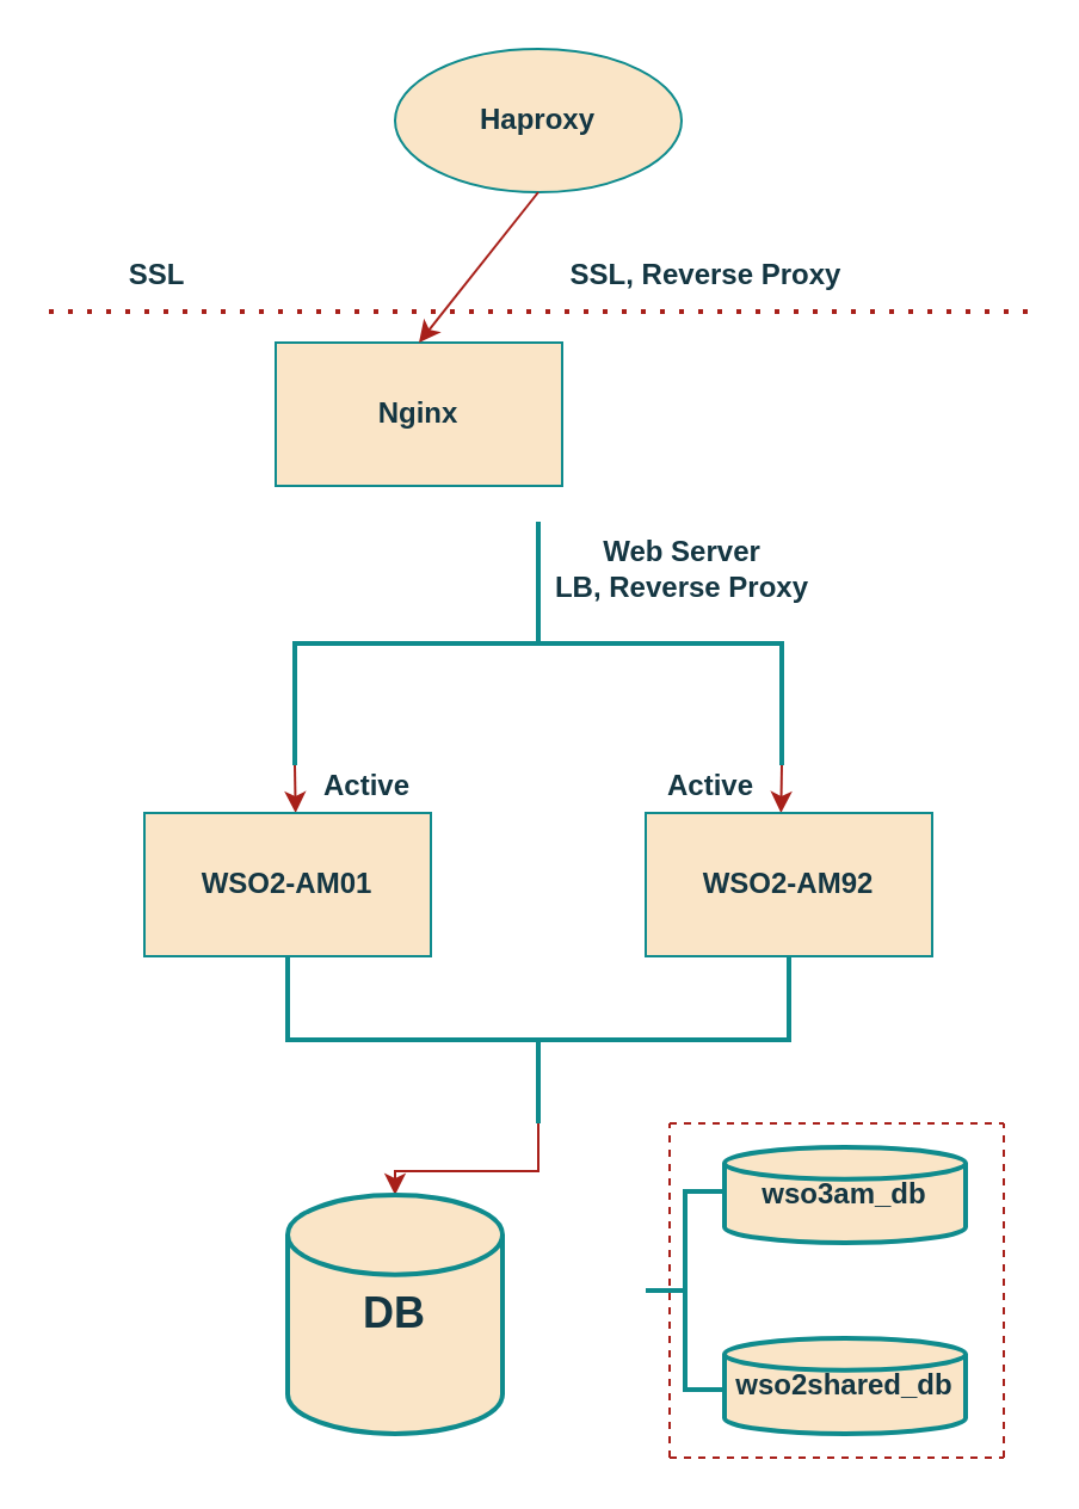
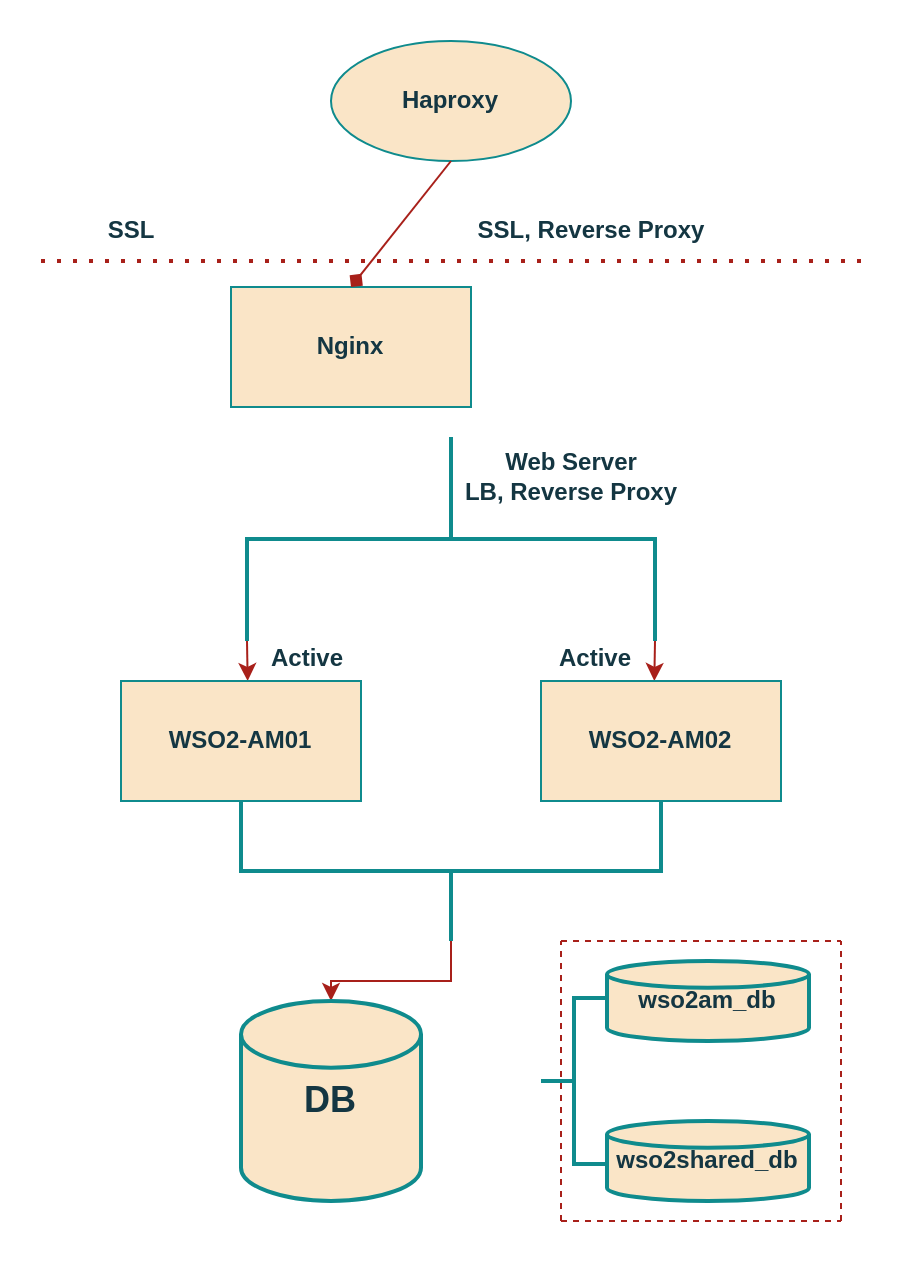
  <mxCell id="0" />
  <mxCell id="1" parent="0" />
  <mxCell id="2" value="Nginx" style="rounded=0;whiteSpace=wrap;html=1;fontStyle=1;labelBackgroundColor=none;fillColor=#FAE5C7;strokeColor=#0F8B8D;fontColor=#143642;" parent="1" vertex="1"><mxGeometry x="115" y="143" width="120" height="60" as="geometry" /></mxCell>
  <mxCell id="3" value="Haproxy" style="ellipse;whiteSpace=wrap;html=1;fontStyle=1;labelBackgroundColor=none;fillColor=#FAE5C7;strokeColor=#0F8B8D;fontColor=#143642;" parent="1" vertex="1"><mxGeometry x="165" y="20" width="120" height="60" as="geometry" /></mxCell>
- <mxCell id="4" value="" style="endArrow=classic;html=1;rounded=0;exitX=0.5;exitY=1;exitDx=0;exitDy=0;entryX=0.5;entryY=0;entryDx=0;entryDy=0;labelBackgroundColor=none;strokeColor=#A8201A;fontColor=default;" parent="1" source="3" target="2" edge="1"><mxGeometry width="50" height="50" relative="1" as="geometry"><mxPoint x="260" y="370" as="sourcePoint" /><mxPoint x="310" y="320" as="targetPoint" /></mxGeometry></mxCell>
+ <mxCell id="4" value="" style="endArrow=diamond;html=1;rounded=0;exitX=0.5;exitY=1;exitDx=0;exitDy=0;entryX=0.5;entryY=0;entryDx=0;entryDy=0;labelBackgroundColor=none;strokeColor=#A8201A;fontColor=default;" parent="1" source="3" target="2" edge="1"><mxGeometry width="50" height="50" relative="1" as="geometry"><mxPoint x="260" y="370" as="sourcePoint" /><mxPoint x="310" y="320" as="targetPoint" /></mxGeometry></mxCell>
  <mxCell id="5" style="edgeStyle=orthogonalEdgeStyle;rounded=0;orthogonalLoop=1;jettySize=auto;html=1;exitX=1;exitY=0;exitDx=0;exitDy=0;exitPerimeter=0;fontFamily=Helvetica;fontSize=12;fontColor=default;labelBackgroundColor=none;strokeColor=#A8201A;" parent="1" source="7" edge="1"><mxGeometry relative="1" as="geometry"><mxPoint x="326.667" y="340" as="targetPoint" /></mxGeometry></mxCell>
  <mxCell id="6" style="edgeStyle=orthogonalEdgeStyle;rounded=0;orthogonalLoop=1;jettySize=auto;html=1;exitX=1;exitY=1;exitDx=0;exitDy=0;exitPerimeter=0;fontFamily=Helvetica;fontSize=12;fontColor=default;labelBackgroundColor=none;strokeColor=#A8201A;" parent="1" source="7" edge="1"><mxGeometry relative="1" as="geometry"><mxPoint x="123.333" y="340" as="targetPoint" /></mxGeometry></mxCell>
  <mxCell id="7" value="" style="strokeWidth=2;html=1;shape=mxgraph.flowchart.annotation_2;align=left;labelPosition=right;pointerEvents=1;direction=south;labelBackgroundColor=none;fillColor=#FAE5C7;strokeColor=#0F8B8D;fontColor=#143642;rounded=0;" parent="1" vertex="1"><mxGeometry x="123" y="218" width="204" height="102" as="geometry" /></mxCell>
  <mxCell id="8" value="WSO2-AM01" style="rounded=0;whiteSpace=wrap;html=1;fontStyle=1;labelBackgroundColor=none;fillColor=#FAE5C7;strokeColor=#0F8B8D;fontColor=#143642;" parent="1" vertex="1"><mxGeometry x="60" y="340" width="120" height="60" as="geometry" /></mxCell>
- <mxCell id="9" value="WSO2-AM92" style="rounded=0;whiteSpace=wrap;html=1;fontStyle=1;labelBackgroundColor=none;fillColor=#FAE5C7;strokeColor=#0F8B8D;fontColor=#143642;" parent="1" vertex="1"><mxGeometry x="270" y="340" width="120" height="60" as="geometry" /></mxCell>
+ <mxCell id="9" value="WSO2-AM02" style="rounded=0;whiteSpace=wrap;html=1;fontStyle=1;labelBackgroundColor=none;fillColor=#FAE5C7;strokeColor=#0F8B8D;fontColor=#143642;" parent="1" vertex="1"><mxGeometry x="270" y="340" width="120" height="60" as="geometry" /></mxCell>
  <mxCell id="10" value="&lt;b&gt;Active&lt;/b&gt;" style="text;html=1;align=center;verticalAlign=middle;resizable=0;points=[];autosize=1;strokeColor=none;fillColor=none;labelBackgroundColor=none;fontColor=#143642;rounded=0;" parent="1" vertex="1"><mxGeometry x="123" y="314" width="60" height="30" as="geometry" /></mxCell>
  <mxCell id="11" value="&lt;b&gt;Active&lt;/b&gt;" style="text;html=1;align=center;verticalAlign=middle;resizable=0;points=[];autosize=1;strokeColor=none;fillColor=none;labelBackgroundColor=none;fontColor=#143642;rounded=0;" parent="1" vertex="1"><mxGeometry x="267" y="314" width="60" height="30" as="geometry" /></mxCell>
  <mxCell id="12" value="&lt;b&gt;SSL, Reverse Proxy&lt;/b&gt;" style="text;html=1;align=center;verticalAlign=middle;resizable=0;points=[];autosize=1;strokeColor=none;fillColor=none;labelBackgroundColor=none;fontColor=#143642;rounded=0;" parent="1" vertex="1"><mxGeometry x="225" y="100" width="140" height="30" as="geometry" /></mxCell>
  <mxCell id="13" value="&lt;b&gt;Web Server&lt;br&gt;LB, Reverse Proxy&lt;/b&gt;" style="text;html=1;align=center;verticalAlign=middle;resizable=0;points=[];autosize=1;strokeColor=none;fillColor=none;labelBackgroundColor=none;fontColor=#143642;rounded=0;" parent="1" vertex="1"><mxGeometry x="220" y="218" width="130" height="40" as="geometry" /></mxCell>
  <mxCell id="14" value="" style="edgeStyle=orthogonalEdgeStyle;rounded=0;orthogonalLoop=1;jettySize=auto;html=1;fontFamily=Helvetica;fontSize=12;fontColor=default;labelBackgroundColor=none;strokeColor=#A8201A;" parent="1" source="15" target="16" edge="1"><mxGeometry relative="1" as="geometry" /></mxCell>
  <mxCell id="15" value="" style="strokeWidth=2;html=1;shape=mxgraph.flowchart.annotation_2;align=left;labelPosition=right;pointerEvents=1;direction=north;labelBackgroundColor=none;fillColor=#FAE5C7;strokeColor=#0F8B8D;fontColor=#143642;rounded=0;" parent="1" vertex="1"><mxGeometry x="120" y="400" width="210" height="70" as="geometry" /></mxCell>
  <mxCell id="16" value="&lt;b&gt;&lt;font style=&quot;font-size: 18px;&quot;&gt;DB&lt;/font&gt;&lt;/b&gt;" style="strokeWidth=2;html=1;shape=mxgraph.flowchart.database;whiteSpace=wrap;labelBackgroundColor=none;fillColor=#FAE5C7;strokeColor=#0F8B8D;fontColor=#143642;rounded=0;" parent="1" vertex="1"><mxGeometry x="120" y="500" width="90" height="100" as="geometry" /></mxCell>
  <mxCell id="17" value="" style="strokeWidth=2;html=1;shape=mxgraph.flowchart.annotation_2;align=left;labelPosition=right;pointerEvents=1;labelBackgroundColor=none;fillColor=#FAE5C7;strokeColor=#0F8B8D;fontColor=#143642;rounded=0;" parent="1" vertex="1"><mxGeometry x="270" y="498.5" width="33" height="83" as="geometry" /></mxCell>
- <mxCell id="18" value="&lt;b&gt;wso3am_db&lt;/b&gt;" style="strokeWidth=2;html=1;shape=mxgraph.flowchart.database;whiteSpace=wrap;labelBackgroundColor=none;fillColor=#FAE5C7;strokeColor=#0F8B8D;fontColor=#143642;rounded=0;" parent="1" vertex="1"><mxGeometry x="303" y="480" width="101" height="40" as="geometry" /></mxCell>
+ <mxCell id="18" value="&lt;b&gt;wso2am_db&lt;/b&gt;" style="strokeWidth=2;html=1;shape=mxgraph.flowchart.database;whiteSpace=wrap;labelBackgroundColor=none;fillColor=#FAE5C7;strokeColor=#0F8B8D;fontColor=#143642;rounded=0;" parent="1" vertex="1"><mxGeometry x="303" y="480" width="101" height="40" as="geometry" /></mxCell>
  <mxCell id="19" value="&lt;b&gt;wso2shared_db&lt;/b&gt;" style="strokeWidth=2;html=1;shape=mxgraph.flowchart.database;whiteSpace=wrap;labelBackgroundColor=none;fillColor=#FAE5C7;strokeColor=#0F8B8D;fontColor=#143642;rounded=0;" parent="1" vertex="1"><mxGeometry x="303" y="560" width="101" height="40" as="geometry" /></mxCell>
  <mxCell id="20" value="" style="endArrow=none;dashed=1;html=1;dashPattern=1 3;strokeWidth=2;rounded=0;fontFamily=Helvetica;fontSize=12;fontColor=default;labelBackgroundColor=none;strokeColor=#A8201A;" parent="1" edge="1"><mxGeometry width="50" height="50" relative="1" as="geometry"><mxPoint x="20" y="130" as="sourcePoint" /><mxPoint x="430" y="130" as="targetPoint" /></mxGeometry></mxCell>
  <mxCell id="21" value="&lt;b&gt;SSL&lt;/b&gt;" style="text;html=1;align=center;verticalAlign=middle;resizable=0;points=[];autosize=1;strokeColor=none;fillColor=none;fontSize=12;fontFamily=Helvetica;fontColor=#143642;labelBackgroundColor=none;rounded=0;" parent="1" vertex="1"><mxGeometry x="40" y="100" width="50" height="30" as="geometry" /></mxCell>
  <mxCell id="22" style="edgeStyle=orthogonalEdgeStyle;rounded=0;orthogonalLoop=1;jettySize=auto;html=1;exitX=0;exitY=0.5;exitDx=0;exitDy=0;exitPerimeter=0;fontFamily=Helvetica;fontSize=12;fontColor=default;labelBackgroundColor=none;strokeColor=#A8201A;" parent="1" source="15" target="15" edge="1"><mxGeometry relative="1" as="geometry" /></mxCell>
  <mxCell id="23" style="edgeStyle=orthogonalEdgeStyle;rounded=0;orthogonalLoop=1;jettySize=auto;html=1;exitX=0;exitY=0.5;exitDx=0;exitDy=0;exitPerimeter=0;fontFamily=Helvetica;fontSize=12;fontColor=default;labelBackgroundColor=none;strokeColor=#A8201A;" parent="1" source="15" target="15" edge="1"><mxGeometry relative="1" as="geometry" /></mxCell>
  <mxCell id="24" value="" style="endArrow=none;dashed=1;html=1;rounded=0;fontFamily=Helvetica;fontSize=12;fontColor=default;labelBackgroundColor=none;strokeColor=#A8201A;" parent="1" edge="1"><mxGeometry width="50" height="50" relative="1" as="geometry"><mxPoint x="280" y="610" as="sourcePoint" /><mxPoint x="280" y="470" as="targetPoint" /></mxGeometry></mxCell>
  <mxCell id="25" value="" style="endArrow=none;dashed=1;html=1;rounded=0;fontFamily=Helvetica;fontSize=12;fontColor=default;labelBackgroundColor=none;strokeColor=#A8201A;" parent="1" edge="1"><mxGeometry width="50" height="50" relative="1" as="geometry"><mxPoint x="280" y="610" as="sourcePoint" /><mxPoint x="420" y="610" as="targetPoint" /></mxGeometry></mxCell>
  <mxCell id="26" value="" style="endArrow=none;dashed=1;html=1;rounded=0;fontFamily=Helvetica;fontSize=12;fontColor=default;labelBackgroundColor=none;strokeColor=#A8201A;" parent="1" edge="1"><mxGeometry width="50" height="50" relative="1" as="geometry"><mxPoint x="420" y="610" as="sourcePoint" /><mxPoint x="420" y="470" as="targetPoint" /></mxGeometry></mxCell>
  <mxCell id="27" value="" style="endArrow=none;dashed=1;html=1;rounded=0;fontFamily=Helvetica;fontSize=12;fontColor=default;labelBackgroundColor=none;strokeColor=#A8201A;" parent="1" edge="1"><mxGeometry width="50" height="50" relative="1" as="geometry"><mxPoint x="280" y="470" as="sourcePoint" /><mxPoint x="420" y="470" as="targetPoint" /></mxGeometry></mxCell>
